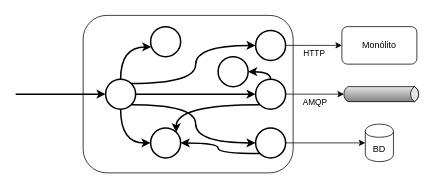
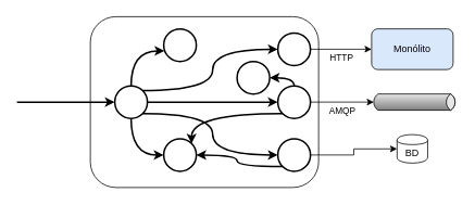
  <mxCell id="0" />
  <mxCell id="1" parent="0" />
  <mxCell id="2" value="" style="rounded=1;whiteSpace=wrap;html=1;strokeWidth=1;" vertex="1" parent="1"><mxGeometry x="110" y="20" width="280" height="210" as="geometry" /></mxCell>
  <mxCell id="3" value="HTTP" style="edgeStyle=orthogonalEdgeStyle;rounded=0;orthogonalLoop=1;jettySize=auto;html=1;exitX=1;exitY=0.5;exitDx=0;exitDy=0;entryX=0;entryY=0.5;entryDx=0;entryDy=0;verticalAlign=top;spacing=0;strokeColor=#000000;fontColor=#000000;strokeWidth=1;" edge="1" parent="1" source="4" target="9"><mxGeometry relative="1" as="geometry"><Array as="points"><mxPoint x="410" y="60" /><mxPoint x="410" y="60" /></Array></mxGeometry></mxCell>
  <mxCell id="4" value="" style="ellipse;whiteSpace=wrap;html=1;aspect=fixed;strokeColor=#000000;strokeWidth=2;" vertex="1" parent="1"><mxGeometry x="340" y="40" width="40" height="40" as="geometry" /></mxCell>
  <mxCell id="5" value="AMQP" style="edgeStyle=orthogonalEdgeStyle;rounded=0;orthogonalLoop=1;jettySize=auto;html=1;exitX=0;exitY=0.5;exitDx=0;exitDy=0;entryX=0;entryY=0.5;entryDx=2.7;entryDy=0;entryPerimeter=0;verticalAlign=top;spacing=0;strokeColor=#000000;fontColor=#000000;strokeWidth=1;" edge="1" parent="1" source="8" target="12"><mxGeometry relative="1" as="geometry" /></mxCell>
  <mxCell id="6" style="edgeStyle=orthogonalEdgeStyle;curved=1;orthogonalLoop=1;jettySize=auto;html=1;exitX=0.5;exitY=1;exitDx=0;exitDy=0;entryX=1;entryY=0.5;entryDx=0;entryDy=0;fontSize=10;strokeColor=#000000;strokeWidth=2;" edge="1" parent="1" source="8" target="23"><mxGeometry relative="1" as="geometry"><Array as="points"><mxPoint x="360" y="95" /></Array></mxGeometry></mxCell>
  <mxCell id="7" style="edgeStyle=orthogonalEdgeStyle;curved=1;orthogonalLoop=1;jettySize=auto;html=1;exitX=1;exitY=0;exitDx=0;exitDy=0;entryX=1;entryY=0;entryDx=0;entryDy=0;fontSize=10;strokeColor=#000000;strokeWidth=2;" edge="1" parent="1" source="8" target="21"><mxGeometry relative="1" as="geometry" /></mxCell>
  <mxCell id="8" value="" style="ellipse;whiteSpace=wrap;html=1;aspect=fixed;direction=west;strokeColor=#000000;strokeWidth=2;" vertex="1" parent="1"><mxGeometry x="340" y="105" width="40" height="40" as="geometry" /></mxCell>
- <mxCell id="9" value="Monólito" style="rounded=1;whiteSpace=wrap;html=1;strokeColor=#000000;fontColor=#000000;strokeWidth=1;" vertex="1" parent="1"><mxGeometry x="455" y="35" width="100" height="50" as="geometry" /></mxCell>
+ <mxCell id="9" value="Monólito" style="rounded=1;whiteSpace=wrap;html=1;strokeColor=#000000;fontColor=#000000;strokeWidth=1;fillColor=#dae8fc;" vertex="1" parent="1"><mxGeometry x="455" y="35" width="100" height="50" as="geometry" /></mxCell>
  <mxCell id="10" value="" style="edgeStyle=orthogonalEdgeStyle;rounded=0;orthogonalLoop=1;jettySize=auto;html=1;exitX=0;exitY=0.5;exitDx=0;exitDy=0;entryX=0;entryY=0.5;entryDx=0;entryDy=0;strokeColor=#000000;strokeWidth=1;" edge="1" parent="1" source="14" target="11"><mxGeometry relative="1" as="geometry" /></mxCell>
- <mxCell id="11" value="BD" style="shape=cylinder;whiteSpace=wrap;html=1;boundedLbl=1;backgroundOutline=1;strokeColor=#000000;fontColor=#000000;strokeWidth=1;" vertex="1" parent="1"><mxGeometry x="486.25" y="165" width="37.5" height="50" as="geometry" /></mxCell>
+ <mxCell id="11" value="BD" style="shape=cylinder;whiteSpace=wrap;html=1;boundedLbl=1;backgroundOutline=1;strokeColor=#000000;fontColor=#000000;strokeWidth=1;" vertex="1" parent="1"><mxGeometry x="486.25" y="165" width="37.5" height="35" as="geometry" /></mxCell>
  <mxCell id="12" value="" style="strokeWidth=1;outlineConnect=0;dashed=0;align=center;fontSize=10;shape=mxgraph.eip.messageChannel;verticalLabelPosition=bottom;labelBackgroundColor=#ffffff;verticalAlign=top;spacing=0;html=1;labelPosition=center;horizontal=1;strokeColor=#000000;" vertex="1" parent="1"><mxGeometry x="455" y="110" width="105" height="30" as="geometry" /></mxCell>
  <mxCell id="13" style="edgeStyle=orthogonalEdgeStyle;curved=1;orthogonalLoop=1;jettySize=auto;html=1;exitX=1;exitY=0;exitDx=0;exitDy=0;entryX=1;entryY=0.5;entryDx=0;entryDy=0;fontSize=10;strokeColor=#000000;strokeWidth=2;" edge="1" parent="1" source="14" target="21"><mxGeometry relative="1" as="geometry" /></mxCell>
  <mxCell id="14" value="" style="ellipse;whiteSpace=wrap;html=1;aspect=fixed;direction=west;strokeColor=#000000;strokeWidth=2;" vertex="1" parent="1"><mxGeometry x="340" y="170" width="40" height="40" as="geometry" /></mxCell>
  <mxCell id="15" style="edgeStyle=orthogonalEdgeStyle;orthogonalLoop=1;jettySize=auto;html=1;exitX=1;exitY=1;exitDx=0;exitDy=0;entryX=1;entryY=0.5;entryDx=0;entryDy=0;fontSize=10;curved=1;strokeColor=#000000;strokeWidth=2;" edge="1" parent="1" source="20" target="14"><mxGeometry relative="1" as="geometry" /></mxCell>
  <mxCell id="16" style="edgeStyle=orthogonalEdgeStyle;curved=1;orthogonalLoop=1;jettySize=auto;html=1;exitX=1;exitY=0.5;exitDx=0;exitDy=0;fontSize=10;strokeColor=#000000;strokeWidth=2;" edge="1" parent="1" source="20" target="8"><mxGeometry relative="1" as="geometry" /></mxCell>
  <mxCell id="17" style="edgeStyle=orthogonalEdgeStyle;curved=1;orthogonalLoop=1;jettySize=auto;html=1;exitX=1;exitY=0;exitDx=0;exitDy=0;entryX=0;entryY=0.5;entryDx=0;entryDy=0;fontSize=10;strokeColor=#000000;strokeWidth=2;" edge="1" parent="1" source="20" target="4"><mxGeometry relative="1" as="geometry" /></mxCell>
  <mxCell id="18" style="edgeStyle=orthogonalEdgeStyle;curved=1;orthogonalLoop=1;jettySize=auto;html=1;exitX=0.5;exitY=1;exitDx=0;exitDy=0;entryX=0;entryY=0.5;entryDx=0;entryDy=0;fontSize=10;strokeColor=#000000;strokeWidth=2;" edge="1" parent="1" source="20" target="21"><mxGeometry relative="1" as="geometry" /></mxCell>
  <mxCell id="19" style="edgeStyle=orthogonalEdgeStyle;curved=1;orthogonalLoop=1;jettySize=auto;html=1;exitX=0.5;exitY=0;exitDx=0;exitDy=0;entryX=0.025;entryY=0.675;entryDx=0;entryDy=0;entryPerimeter=0;fontSize=10;strokeColor=#000000;strokeWidth=2;" edge="1" parent="1" source="20" target="24"><mxGeometry relative="1" as="geometry" /></mxCell>
  <mxCell id="20" value="" style="ellipse;whiteSpace=wrap;html=1;aspect=fixed;strokeColor=#000000;strokeWidth=2;" vertex="1" parent="1"><mxGeometry x="140" y="105" width="40" height="40" as="geometry" /></mxCell>
  <mxCell id="21" value="" style="ellipse;whiteSpace=wrap;html=1;aspect=fixed;strokeWidth=2;strokeColor=#000000;" vertex="1" parent="1"><mxGeometry x="200" y="170" width="40" height="40" as="geometry" /></mxCell>
  <mxCell id="22" value="" style="endArrow=classic;html=1;fontSize=10;entryX=0;entryY=0.5;entryDx=0;entryDy=0;strokeColor=#000000;strokeWidth=2;" edge="1" parent="1" target="20"><mxGeometry width="50" height="50" relative="1" as="geometry"><mxPoint x="20" y="125" as="sourcePoint" /><mxPoint x="40" y="120" as="targetPoint" /></mxGeometry></mxCell>
  <mxCell id="23" value="" style="ellipse;whiteSpace=wrap;html=1;aspect=fixed;strokeWidth=2;strokeColor=#000000;" vertex="1" parent="1"><mxGeometry x="290" y="75" width="40" height="40" as="geometry" /></mxCell>
  <mxCell id="24" value="" style="ellipse;whiteSpace=wrap;html=1;aspect=fixed;strokeWidth=2;strokeColor=#000000;" vertex="1" parent="1"><mxGeometry x="200" y="35" width="40" height="40" as="geometry" /></mxCell>
